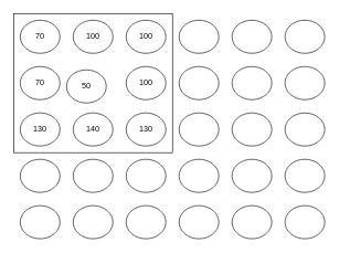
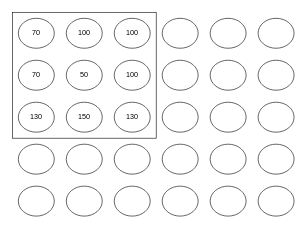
  <mxCell id="0" />
  <mxCell id="1" parent="0" />
  <mxCell id="2" value="" style="rounded=0;whiteSpace=wrap;html=1;" vertex="1" parent="1"><mxGeometry x="20" y="20" width="240" height="210" as="geometry" /></mxCell>
  <mxCell id="3" value="70" style="ellipse;whiteSpace=wrap;html=1;" vertex="1" parent="1"><mxGeometry x="30" y="30" width="60" height="50" as="geometry" /></mxCell>
  <mxCell id="4" value="100" style="ellipse;whiteSpace=wrap;html=1;" vertex="1" parent="1"><mxGeometry x="110" y="30" width="60" height="50" as="geometry" /></mxCell>
  <mxCell id="5" value="100" style="ellipse;whiteSpace=wrap;html=1;" vertex="1" parent="1"><mxGeometry x="190" y="30" width="60" height="50" as="geometry" /></mxCell>
  <mxCell id="6" value="" style="ellipse;whiteSpace=wrap;html=1;" vertex="1" parent="1"><mxGeometry x="270" y="30" width="60" height="50" as="geometry" /></mxCell>
  <mxCell id="7" value="" style="ellipse;whiteSpace=wrap;html=1;" vertex="1" parent="1"><mxGeometry x="350" y="30" width="60" height="50" as="geometry" /></mxCell>
  <mxCell id="8" value="" style="ellipse;whiteSpace=wrap;html=1;" vertex="1" parent="1"><mxGeometry x="430" y="30" width="60" height="50" as="geometry" /></mxCell>
  <mxCell id="9" value="70" style="ellipse;whiteSpace=wrap;html=1;" vertex="1" parent="1"><mxGeometry x="30" y="100" width="60" height="50" as="geometry" /></mxCell>
- <mxCell id="10" value="50" style="ellipse;whiteSpace=wrap;html=1;" vertex="1" parent="1"><mxGeometry x="100" y="105" width="60" height="50" as="geometry" /></mxCell>
+ <mxCell id="10" value="50" style="ellipse;whiteSpace=wrap;html=1;" vertex="1" parent="1"><mxGeometry x="110" y="100" width="60" height="50" as="geometry" /></mxCell>
  <mxCell id="11" value="100" style="ellipse;whiteSpace=wrap;html=1;" vertex="1" parent="1"><mxGeometry x="190" y="100" width="60" height="50" as="geometry" /></mxCell>
  <mxCell id="12" value="" style="ellipse;whiteSpace=wrap;html=1;" vertex="1" parent="1"><mxGeometry x="270" y="100" width="60" height="50" as="geometry" /></mxCell>
  <mxCell id="13" value="" style="ellipse;whiteSpace=wrap;html=1;" vertex="1" parent="1"><mxGeometry x="350" y="100" width="60" height="50" as="geometry" /></mxCell>
  <mxCell id="14" value="" style="ellipse;whiteSpace=wrap;html=1;" vertex="1" parent="1"><mxGeometry x="430" y="100" width="60" height="50" as="geometry" /></mxCell>
  <mxCell id="15" value="130" style="ellipse;whiteSpace=wrap;html=1;" vertex="1" parent="1"><mxGeometry x="30" y="170" width="60" height="50" as="geometry" /></mxCell>
- <mxCell id="16" value="140" style="ellipse;whiteSpace=wrap;html=1;" vertex="1" parent="1"><mxGeometry x="110" y="170" width="60" height="50" as="geometry" /></mxCell>
+ <mxCell id="16" value="150" style="ellipse;whiteSpace=wrap;html=1;" vertex="1" parent="1"><mxGeometry x="110" y="170" width="60" height="50" as="geometry" /></mxCell>
  <mxCell id="17" value="130" style="ellipse;whiteSpace=wrap;html=1;" vertex="1" parent="1"><mxGeometry x="190" y="170" width="60" height="50" as="geometry" /></mxCell>
  <mxCell id="18" value="" style="ellipse;whiteSpace=wrap;html=1;" vertex="1" parent="1"><mxGeometry x="270" y="170" width="60" height="50" as="geometry" /></mxCell>
  <mxCell id="19" value="" style="ellipse;whiteSpace=wrap;html=1;" vertex="1" parent="1"><mxGeometry x="350" y="170" width="60" height="50" as="geometry" /></mxCell>
  <mxCell id="20" value="" style="ellipse;whiteSpace=wrap;html=1;" vertex="1" parent="1"><mxGeometry x="430" y="170" width="60" height="50" as="geometry" /></mxCell>
  <mxCell id="21" value="" style="ellipse;whiteSpace=wrap;html=1;" vertex="1" parent="1"><mxGeometry x="30" y="240" width="60" height="50" as="geometry" /></mxCell>
  <mxCell id="22" value="" style="ellipse;whiteSpace=wrap;html=1;" vertex="1" parent="1"><mxGeometry x="110" y="240" width="60" height="50" as="geometry" /></mxCell>
  <mxCell id="23" value="" style="ellipse;whiteSpace=wrap;html=1;" vertex="1" parent="1"><mxGeometry x="190" y="240" width="60" height="50" as="geometry" /></mxCell>
  <mxCell id="24" value="" style="ellipse;whiteSpace=wrap;html=1;" vertex="1" parent="1"><mxGeometry x="270" y="240" width="60" height="50" as="geometry" /></mxCell>
  <mxCell id="25" value="" style="ellipse;whiteSpace=wrap;html=1;" vertex="1" parent="1"><mxGeometry x="350" y="240" width="60" height="50" as="geometry" /></mxCell>
  <mxCell id="26" value="" style="ellipse;whiteSpace=wrap;html=1;" vertex="1" parent="1"><mxGeometry x="430" y="240" width="60" height="50" as="geometry" /></mxCell>
  <mxCell id="27" value="" style="ellipse;whiteSpace=wrap;html=1;" vertex="1" parent="1"><mxGeometry x="30" y="310" width="60" height="50" as="geometry" /></mxCell>
  <mxCell id="28" value="" style="ellipse;whiteSpace=wrap;html=1;" vertex="1" parent="1"><mxGeometry x="110" y="310" width="60" height="50" as="geometry" /></mxCell>
  <mxCell id="29" value="" style="ellipse;whiteSpace=wrap;html=1;" vertex="1" parent="1"><mxGeometry x="190" y="310" width="60" height="50" as="geometry" /></mxCell>
  <mxCell id="30" value="" style="ellipse;whiteSpace=wrap;html=1;" vertex="1" parent="1"><mxGeometry x="270" y="310" width="60" height="50" as="geometry" /></mxCell>
  <mxCell id="31" value="" style="ellipse;whiteSpace=wrap;html=1;" vertex="1" parent="1"><mxGeometry x="350" y="310" width="60" height="50" as="geometry" /></mxCell>
  <mxCell id="32" value="" style="ellipse;whiteSpace=wrap;html=1;" vertex="1" parent="1"><mxGeometry x="430" y="310" width="60" height="50" as="geometry" /></mxCell>
